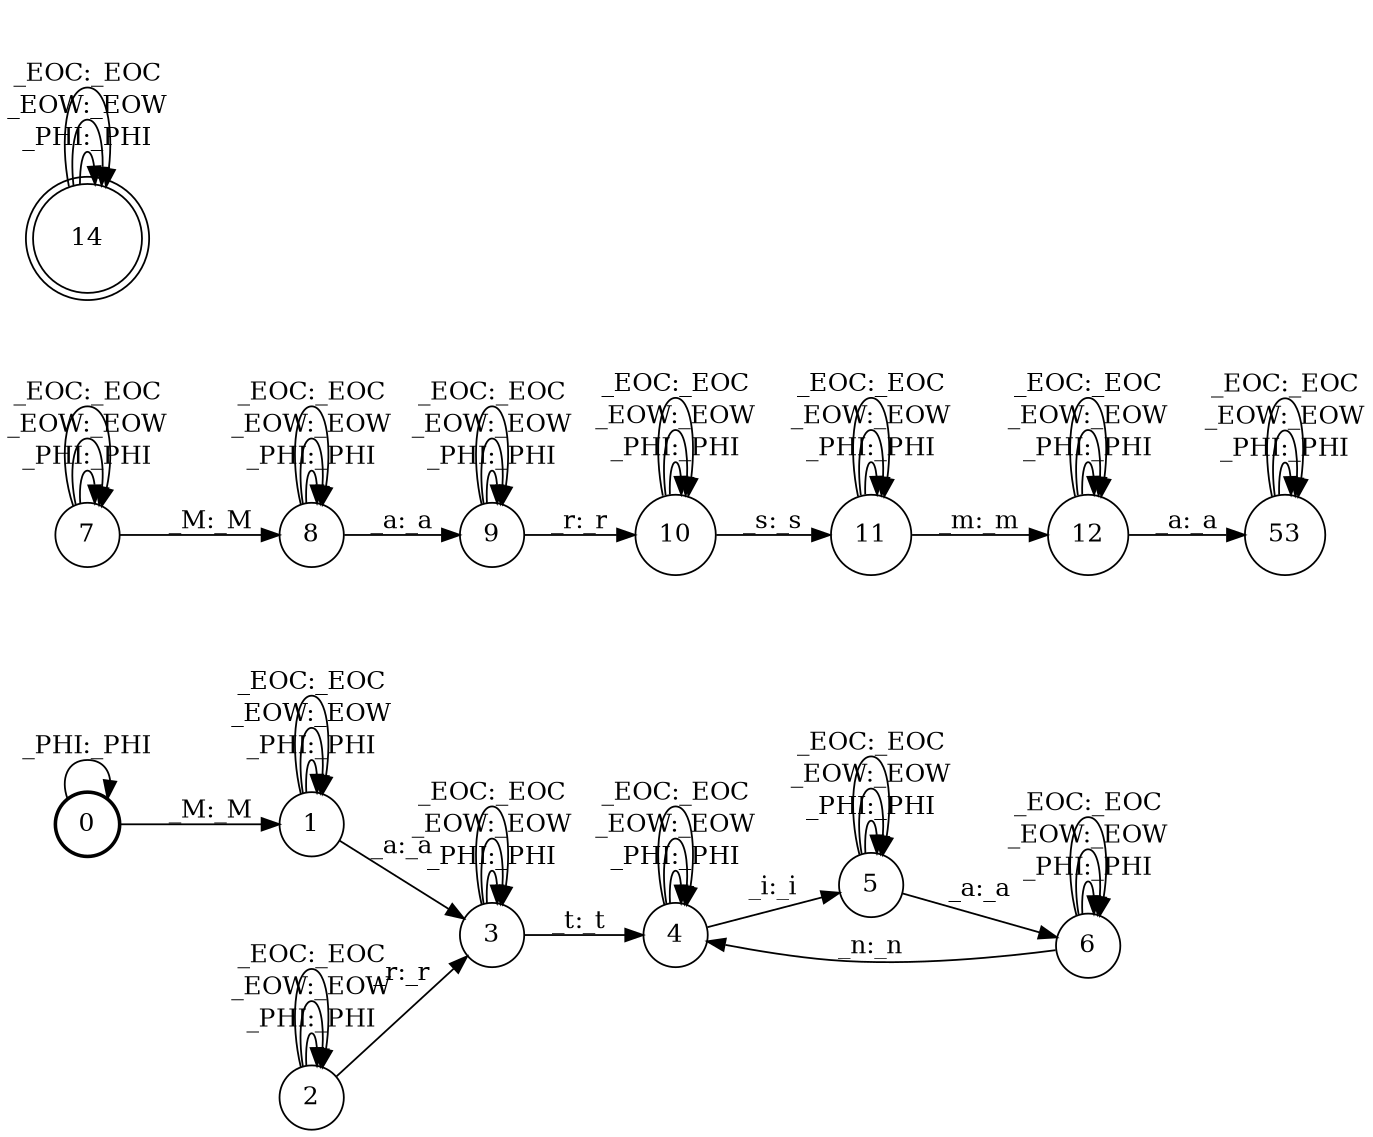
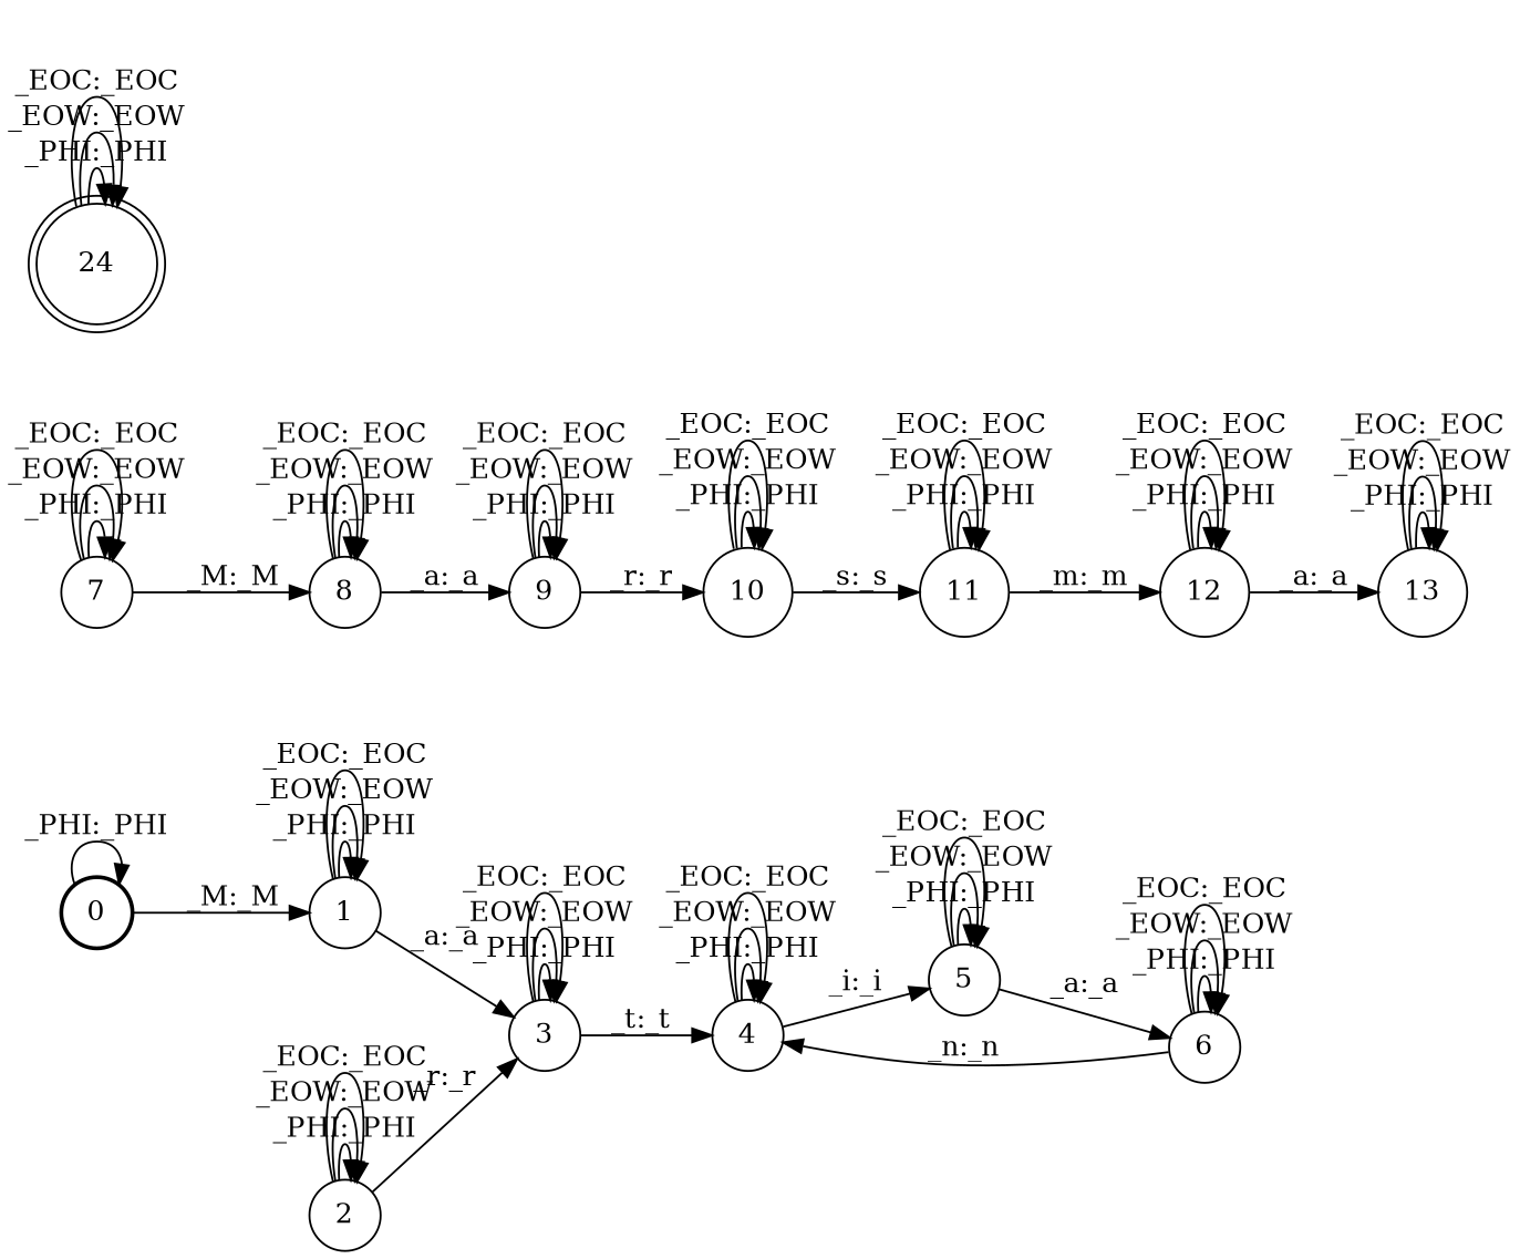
  digraph {
    nodesep=0.25
    rankdir=LR
    ranksep=0.4
    node [fontsize=14 shape=circle style=solid]
    edge [fontsize=14]
    n1 [label=0 style=bold]
    n2 [label=1]
    n3 [label=3]
    n4 [label=2]
    n5 [label=4]
    n6 [label=5]
    n7 [label=6]
    n8 [label=7]
    n9 [label=8]
    n10 [label=9]
    n11 [label=10]
    n12 [label=11]
    n13 [label=12]
-   n14 [label=53]
-   n15 [label=14 shape=doublecircle]
+   n14 [label=13]
+   n15 [label=24 shape=doublecircle]
    n1 -> n1 [label="_PHI:_PHI"]
    n1 -> n2 [label="_M:_M"]
    n2 -> n2 [label="_PHI:_PHI"]
    n2 -> n2 [label="_EOW:_EOW"]
    n2 -> n2 [label="_EOC:_EOC"]
    n2 -> n3 [label="_a:_a"]
    n3 -> n3 [label="_PHI:_PHI"]
    n3 -> n3 [label="_EOW:_EOW"]
    n3 -> n3 [label="_EOC:_EOC"]
    n3 -> n5 [label="_t:_t"]
    n4 -> n3 [label="_r:_r"]
    n4 -> n4 [label="_PHI:_PHI"]
    n4 -> n4 [label="_EOW:_EOW"]
    n4 -> n4 [label="_EOC:_EOC"]
    n5 -> n5 [label="_PHI:_PHI"]
    n5 -> n5 [label="_EOW:_EOW"]
    n5 -> n5 [label="_EOC:_EOC"]
    n5 -> n6 [label="_i:_i"]
    n6 -> n6 [label="_PHI:_PHI"]
    n6 -> n6 [label="_EOW:_EOW"]
    n6 -> n6 [label="_EOC:_EOC"]
    n6 -> n7 [label="_a:_a"]
    n7 -> n5 [label="_n:_n"]
    n7 -> n7 [label="_PHI:_PHI"]
    n7 -> n7 [label="_EOW:_EOW"]
    n7 -> n7 [label="_EOC:_EOC"]
    n8 -> n8 [label="_PHI:_PHI"]
    n8 -> n8 [label="_EOW:_EOW"]
    n8 -> n8 [label="_EOC:_EOC"]
    n8 -> n9 [label="_M:_M"]
    n9 -> n9 [label="_PHI:_PHI"]
    n9 -> n9 [label="_EOW:_EOW"]
    n9 -> n9 [label="_EOC:_EOC"]
    n9 -> n10 [label="_a:_a"]
    n10 -> n10 [label="_PHI:_PHI"]
    n10 -> n10 [label="_EOW:_EOW"]
    n10 -> n10 [label="_EOC:_EOC"]
    n10 -> n11 [label="_r:_r"]
    n11 -> n11 [label="_PHI:_PHI"]
    n11 -> n11 [label="_EOW:_EOW"]
    n11 -> n11 [label="_EOC:_EOC"]
    n11 -> n12 [label="_s:_s"]
    n12 -> n12 [label="_PHI:_PHI"]
    n12 -> n12 [label="_EOW:_EOW"]
    n12 -> n12 [label="_EOC:_EOC"]
    n12 -> n13 [label="_m:_m"]
    n13 -> n13 [label="_PHI:_PHI"]
    n13 -> n13 [label="_EOW:_EOW"]
    n13 -> n13 [label="_EOC:_EOC"]
    n13 -> n14 [label="_a:_a"]
    n14 -> n14 [label="_PHI:_PHI"]
    n14 -> n14 [label="_EOW:_EOW"]
    n14 -> n14 [label="_EOC:_EOC"]
    n15 -> n15 [label="_PHI:_PHI"]
    n15 -> n15 [label="_EOW:_EOW"]
    n15 -> n15 [label="_EOC:_EOC"]
  }
